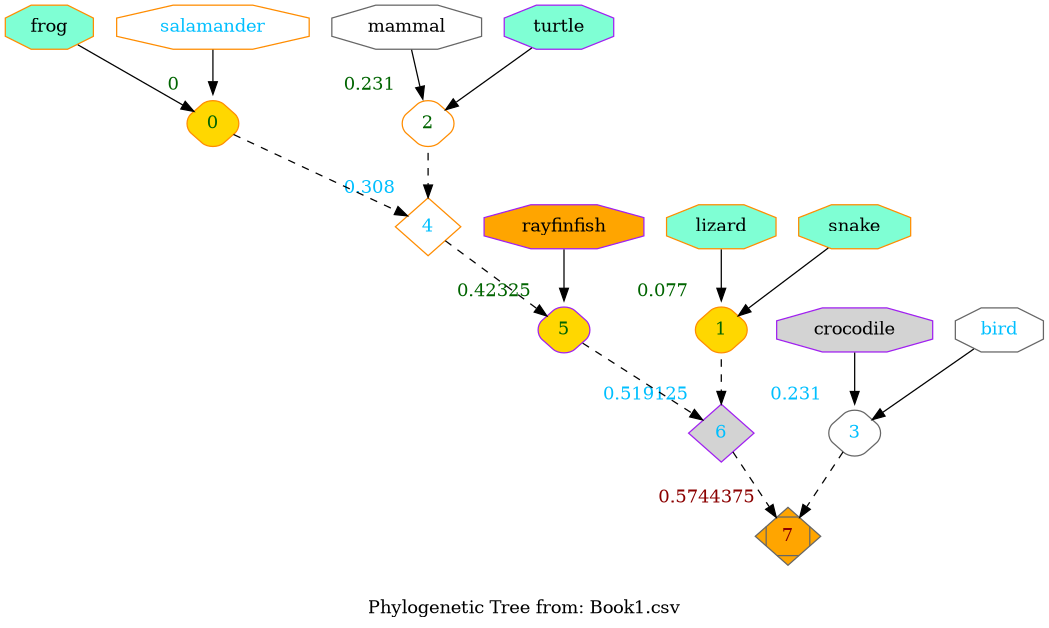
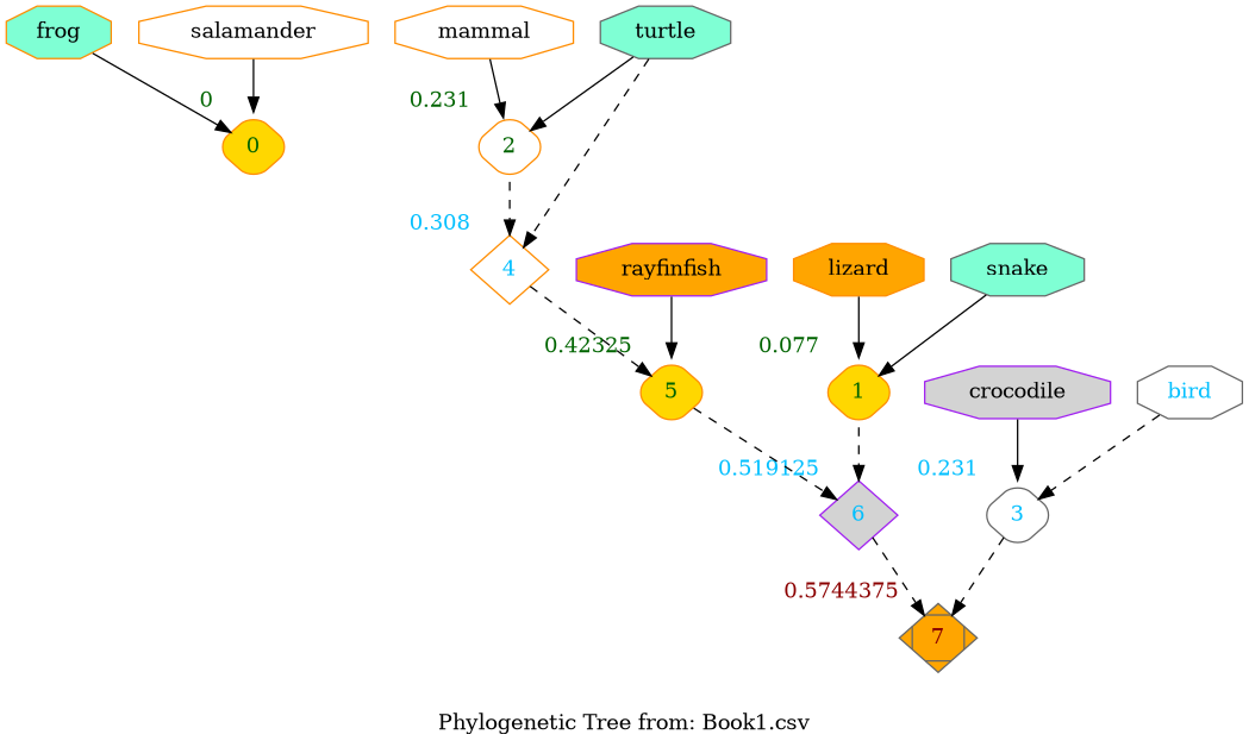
  graph {
    label="Phylogenetic Tree from: Book1.csv"
    node [color=darkorange fillcolor=white fontcolor="#000000" shape=octagon style=filled]
    edge [color="#000000" dir=forward style=solid]
    n1 [fillcolor=aquamarine height="0,3" label=frog width="0,3"]
-   n2 [fontcolor="#00bfff" height="0,3" label=salamander width="0,3"]
+   n2 [height="0,3" label=salamander width="0,3"]
    n3 [fillcolor=gold fontcolor="#006400" height="0,3" label=0 shape=diamond style="rounded,filled" width="0,3" xlabel=0]
-   n4 [fillcolor=aquamarine height="0,3" label=lizard width="0,3"]
-   n5 [fillcolor=aquamarine height="0,3" label=snake width="0,3"]
+   n4 [fillcolor=orange height="0,3" label=lizard width="0,3"]
+   n5 [color=gray40 fillcolor=aquamarine height="0,3" label=snake width="0,3"]
    n6 [fillcolor=gold fontcolor="#006400" height="0,3" label=1 shape=diamond style="rounded,filled" width="0,3" xlabel=0.077]
-   n7 [color=purple fillcolor=aquamarine height="0,3" label=turtle width="0,3"]
-   n8 [color=gray40 height="0,3" label=mammal width="0,3"]
+   n7 [color=gray40 fillcolor=aquamarine height="0,3" label=turtle width="0,3"]
+   n8 [height="0,3" label=mammal width="0,3"]
    n9 [fontcolor="#006400" height="0,3" label=2 shape=diamond style="rounded,filled" width="0,3" xlabel=0.231]
    n10 [color=purple fillcolor=lightgrey height="0,3" label=crocodile width="0,3"]
    n11 [color=gray40 fontcolor="#00bfff" height="0,3" label=bird width="0,3"]
    n12 [fontcolor="#00bfff" height="0,3" label=4 shape=diamond width="0,3" xlabel=0.308]
    n13 [color=gray40 fontcolor="#00bfff" height="0,3" label=3 shape=diamond style="rounded,filled" width="0,3" xlabel=0.231]
    n14 [color=purple fillcolor=orange height="0,3" label=rayfinfish width="0,3"]
-   n15 [color=purple fillcolor=gold fontcolor="#006400" height="0,3" label=5 shape=diamond style="rounded,filled" width="0,3" xlabel=0.42325]
+   n15 [fillcolor=gold fontcolor="#006400" height="0,3" label=5 shape=diamond style="rounded,filled" width="0,3" xlabel=0.42325]
    n16 [color=purple fillcolor=lightgrey fontcolor="#00bfff" height="0,3" label=6 shape=diamond width="0,3" xlabel=0.519125]
    n17 [color=gray40 fillcolor=orange fontcolor="#8B0000" height="0,3" label=7 shape=diamond style="diagonals,filled" width="0,3" xlabel=0.5744375]
    subgraph sub_1 {
      n1
    }
    subgraph sub_2 {
      n2
    }
    subgraph sub_3 {
      n3
    }
    subgraph sub_4 {
      n1
      n3
    }
    subgraph sub_5 {
      n2
      n3
    }
    subgraph sub_6 {
      n4
    }
    subgraph sub_7 {
      n5
    }
    subgraph sub_8 {
      n6
    }
    subgraph sub_9 {
      n4
      n6
    }
    subgraph sub_10 {
      n5
      n6
    }
    subgraph sub_11 {
      n7
    }
    subgraph sub_12 {
      n8
    }
    subgraph sub_13 {
      n9
    }
    subgraph sub_14 {
      n7
      n9
    }
    subgraph sub_15 {
      n8
      n9
    }
    subgraph sub_16 {
      n10
    }
    subgraph sub_17 {
      n11
    }
    subgraph sub_18 {
      n9
      n12
    }
    subgraph sub_19 {
      n13
    }
    subgraph sub_20 {
      n10
      n13
    }
    subgraph sub_21 {
      n11
      n13
    }
    subgraph sub_22 {
      n12
    }
    subgraph sub_23 {
      n3
      n12
    }
    subgraph sub_24 {
      n14
    }
    subgraph sub_25 {
      n15
    }
    subgraph sub_26 {
      n14
      n15
    }
    subgraph sub_27 {
      n12
      n15
    }
    subgraph sub_28 {
      n16
    }
    subgraph sub_29 {
      n6
      n16
    }
    subgraph sub_30 {
      n15
      n16
    }
    subgraph sub_31 {
      n17
    }
    subgraph sub_32 {
      n13
      n17
    }
    subgraph sub_33 {
      n16
      n17
    }
    n1 -- n3
    n2 -- n3
-   n3 -- n12 [style=dashed]
+   n7 -- n12 [style=dashed]
    n4 -- n6
    n5 -- n6
    n6 -- n16 [style=dashed]
    n7 -- n9
    n8 -- n9
    n9 -- n12 [style=dashed]
    n10 -- n13
-   n11 -- n13
+   n11 -- n13 [style=dashed]
    n12 -- n15 [style=dashed]
    n13 -- n17 [style=dashed]
    n14 -- n15
    n15 -- n16 [style=dashed]
    n16 -- n17 [style=dashed]
  }
